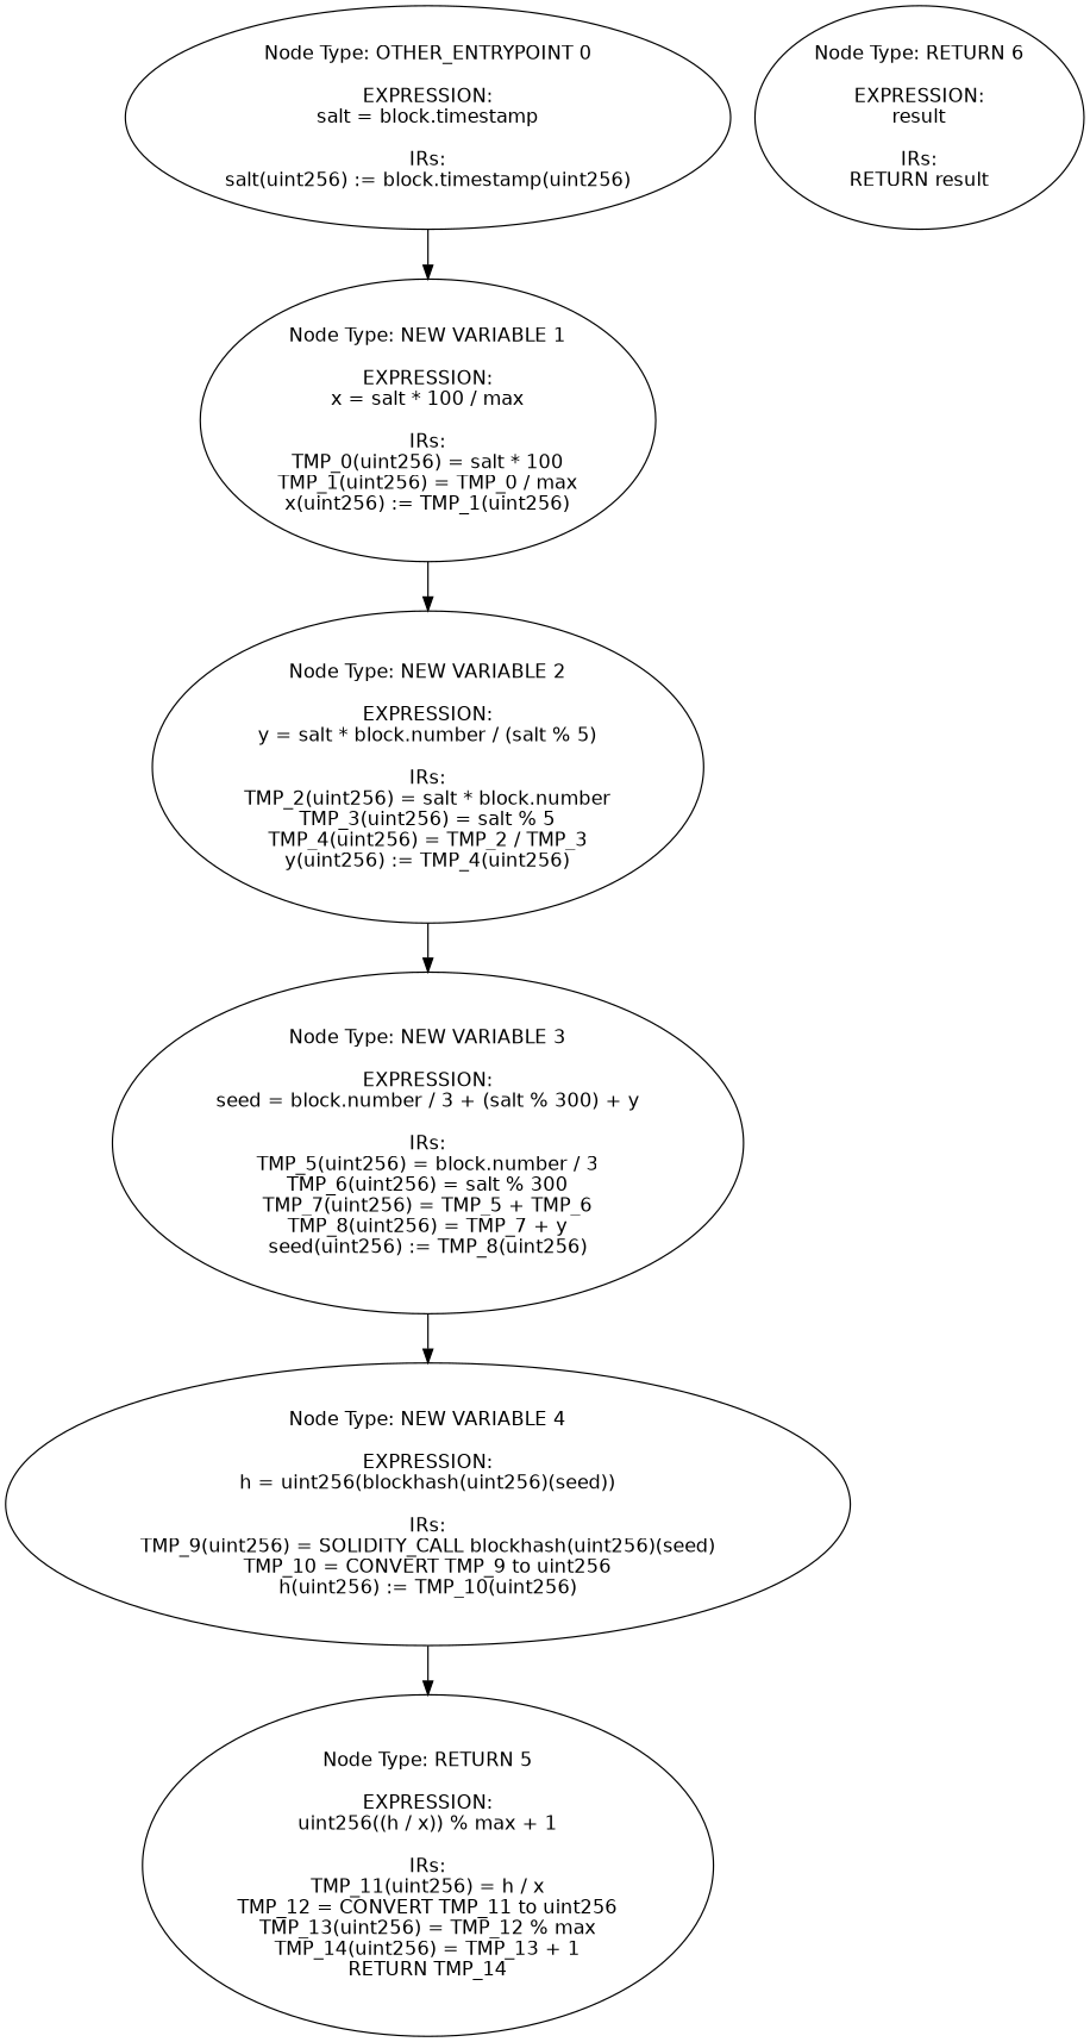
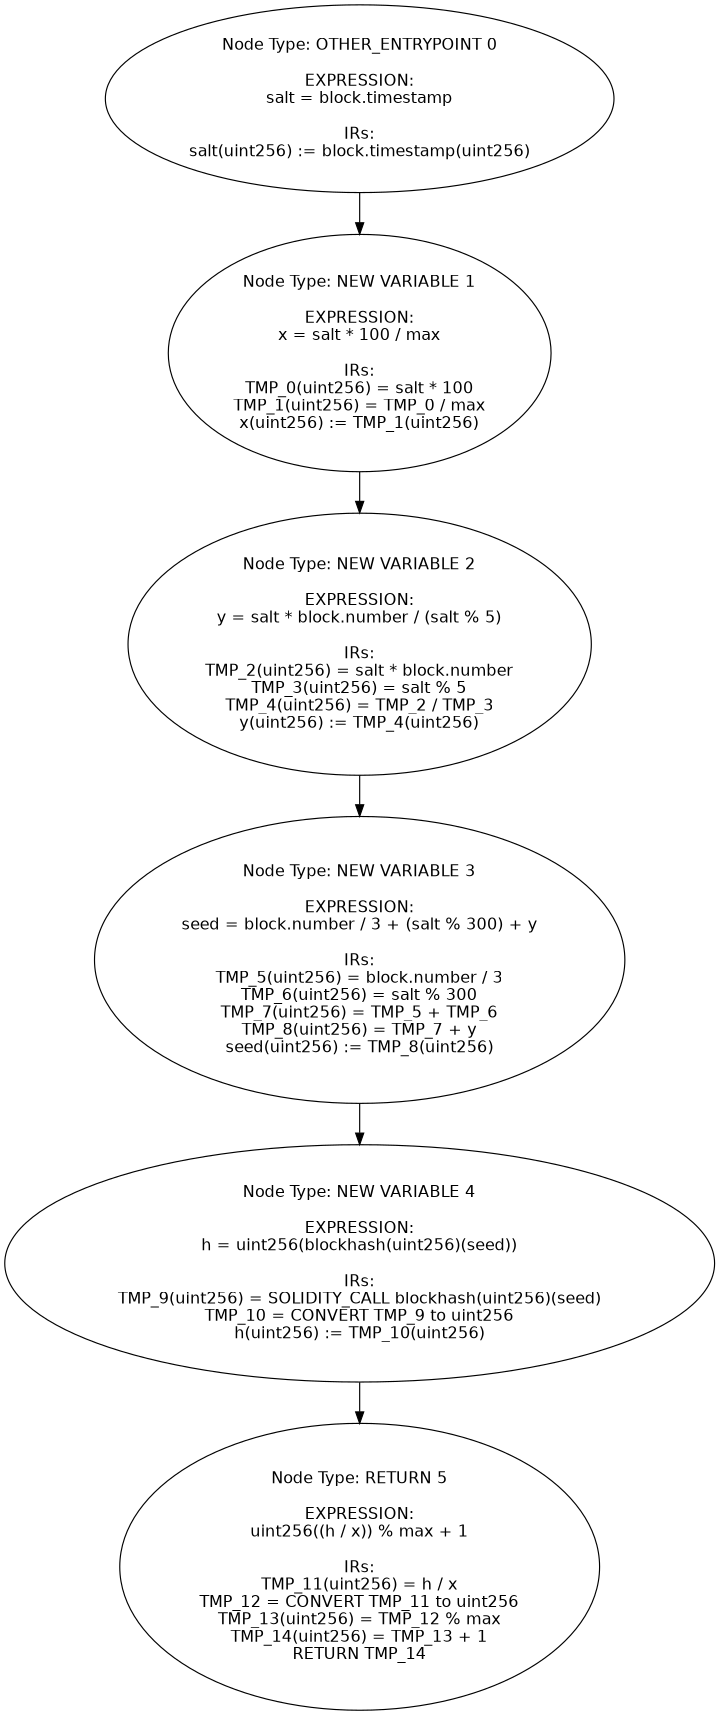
  digraph {
    fontname="DejaVu Sans"
    node [fontname="DejaVu Sans"]
    edge [fontname="DejaVu Sans"]
    n1 [label="Node Type: OTHER_ENTRYPOINT 0\n\nEXPRESSION:\nsalt = block.timestamp\n\nIRs:\nsalt(uint256) := block.timestamp(uint256)"]
    n2 [label="Node Type: NEW VARIABLE 1\n\nEXPRESSION:\nx = salt * 100 / max\n\nIRs:\nTMP_0(uint256) = salt * 100\nTMP_1(uint256) = TMP_0 / max\nx(uint256) := TMP_1(uint256)"]
    n3 [label="Node Type: NEW VARIABLE 2\n\nEXPRESSION:\ny = salt * block.number / (salt % 5)\n\nIRs:\nTMP_2(uint256) = salt * block.number\nTMP_3(uint256) = salt % 5\nTMP_4(uint256) = TMP_2 / TMP_3\ny(uint256) := TMP_4(uint256)"]
    n4 [label="Node Type: NEW VARIABLE 3\n\nEXPRESSION:\nseed = block.number / 3 + (salt % 300) + y\n\nIRs:\nTMP_5(uint256) = block.number / 3\nTMP_6(uint256) = salt % 300\nTMP_7(uint256) = TMP_5 + TMP_6\nTMP_8(uint256) = TMP_7 + y\nseed(uint256) := TMP_8(uint256)"]
    n5 [label="Node Type: NEW VARIABLE 4\n\nEXPRESSION:\nh = uint256(blockhash(uint256)(seed))\n\nIRs:\nTMP_9(uint256) = SOLIDITY_CALL blockhash(uint256)(seed)\nTMP_10 = CONVERT TMP_9 to uint256\nh(uint256) := TMP_10(uint256)"]
    n6 [label="Node Type: RETURN 5\n\nEXPRESSION:\nuint256((h / x)) % max + 1\n\nIRs:\nTMP_11(uint256) = h / x\nTMP_12 = CONVERT TMP_11 to uint256\nTMP_13(uint256) = TMP_12 % max\nTMP_14(uint256) = TMP_13 + 1\nRETURN TMP_14"]
-   n7 [label="Node Type: RETURN 6\n\nEXPRESSION:\nresult\n\nIRs:\nRETURN result"]
    n1 -> n2
    n2 -> n3
    n3 -> n4
    n4 -> n5
    n5 -> n6
  }
